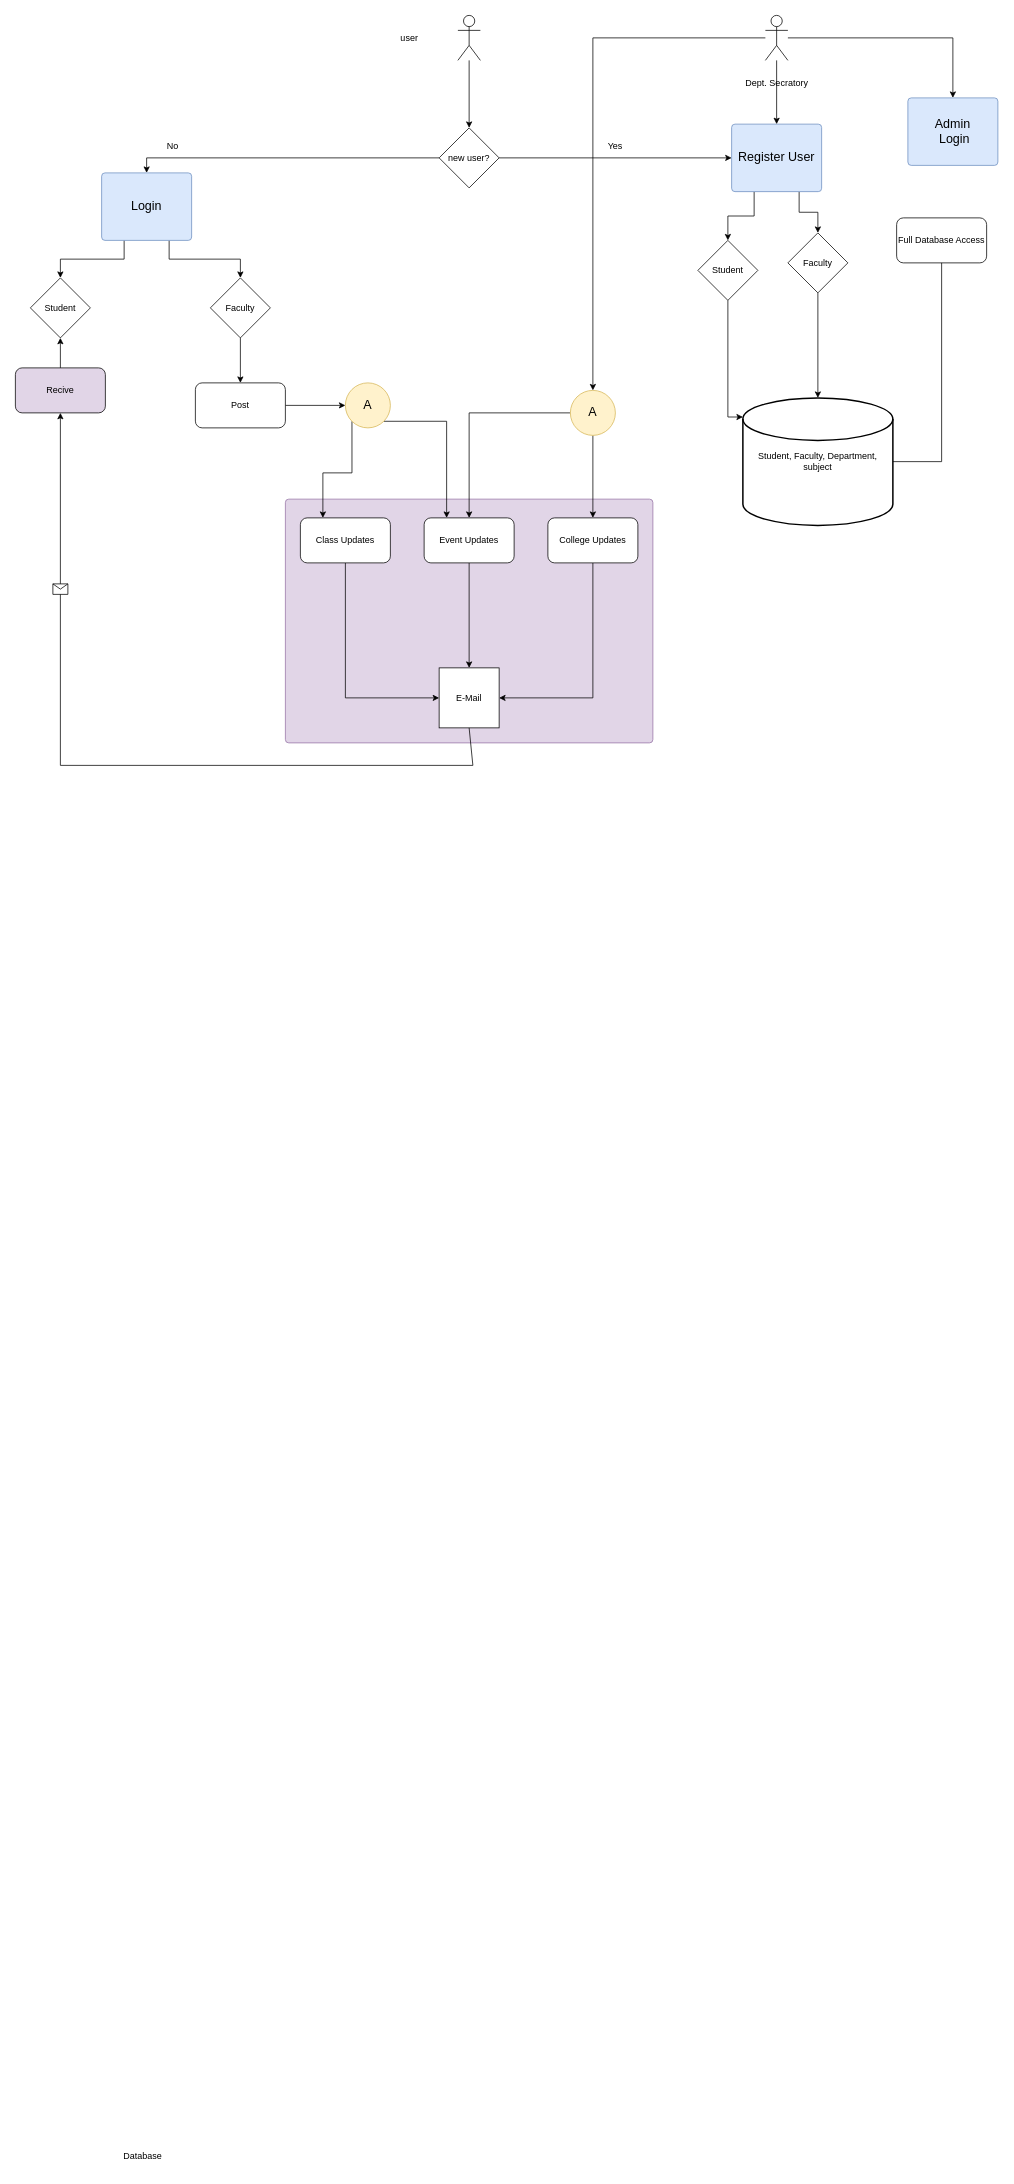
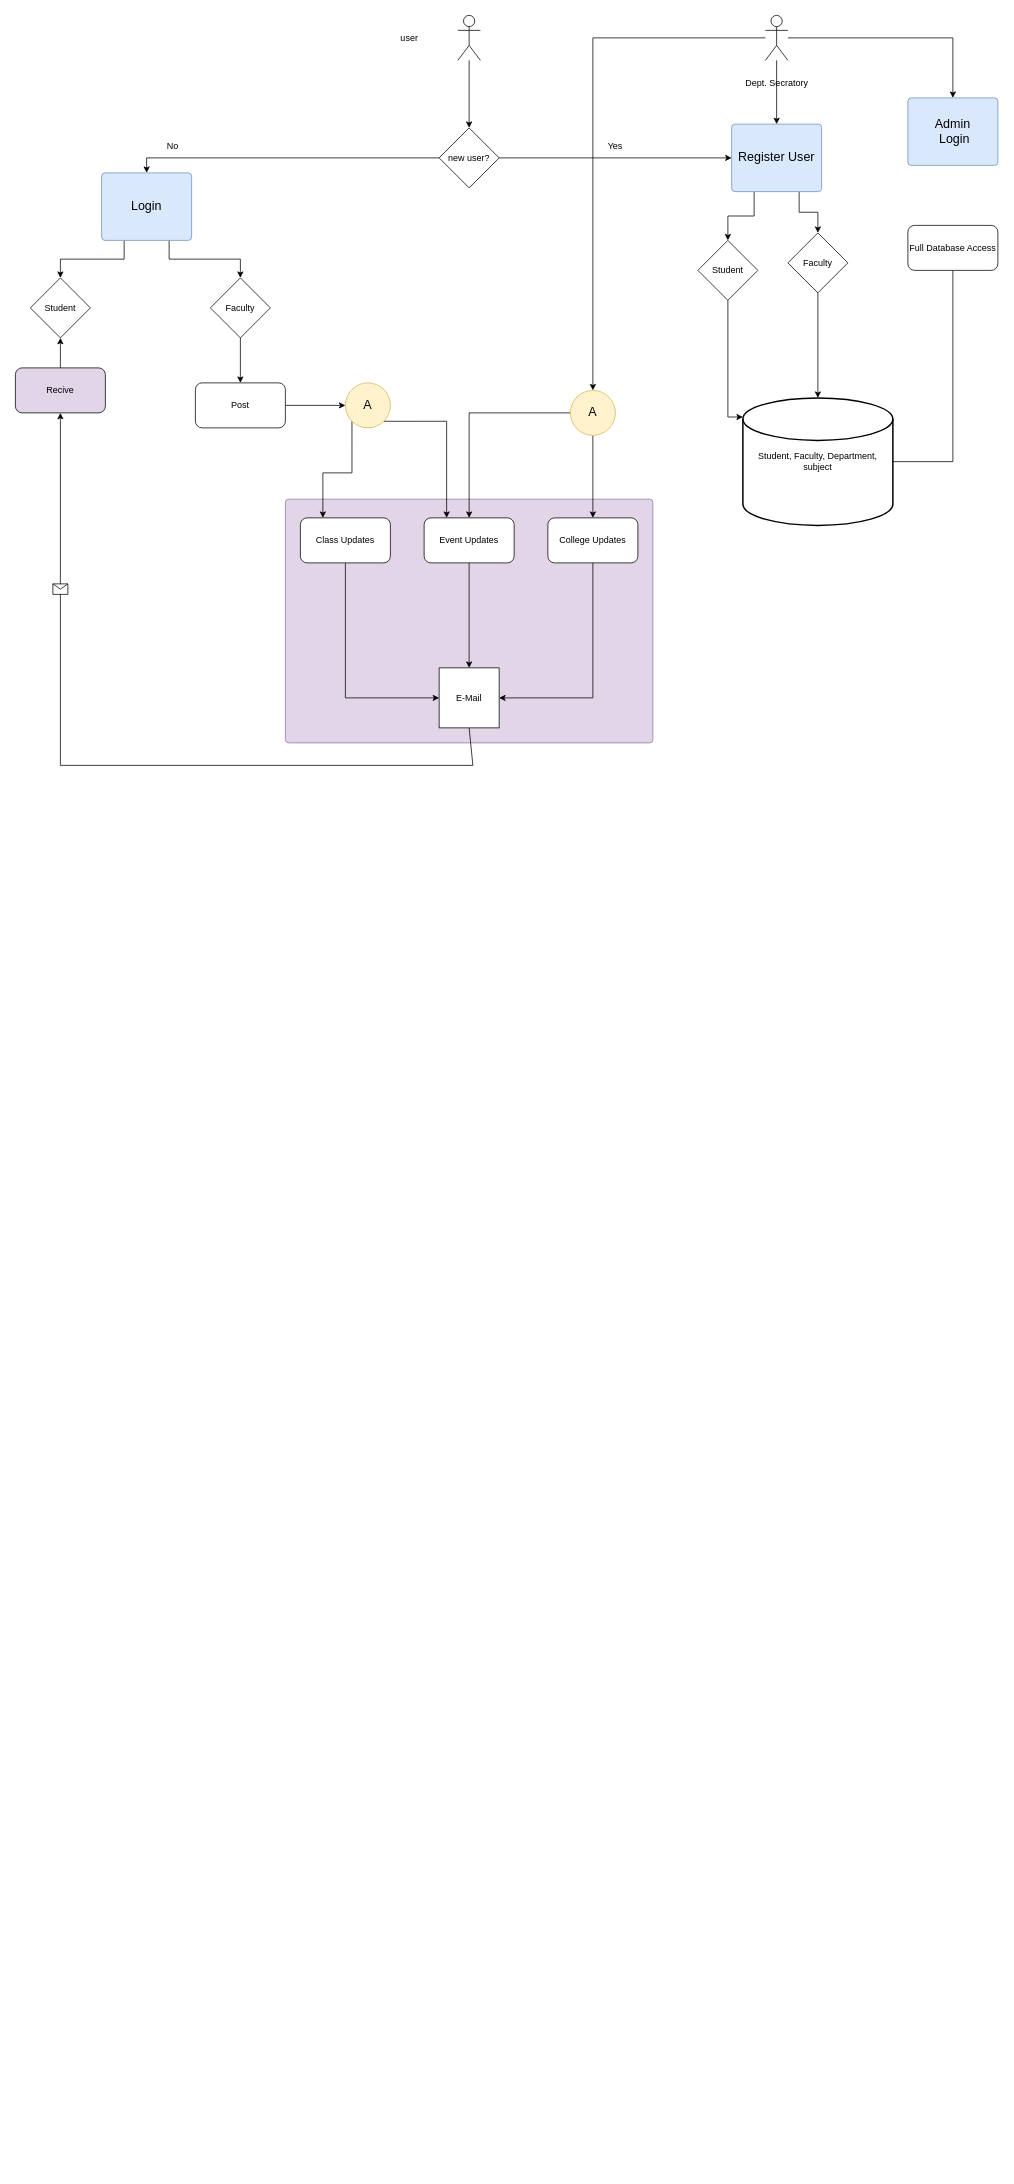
  <mxCell id="0" />
  <mxCell id="1" parent="0" />
  <mxCell id="2" value="" style="html=1;overflow=block;blockSpacing=1;whiteSpace=wrap;fontSize=13;spacing=9;strokeColor=#9673a6;rounded=1;absoluteArcSize=1;arcSize=9;fillColor=#e1d5e7;strokeWidth=NaN;lucidId=ZE8gJfJp3wk3;" vertex="1" parent="1"><mxGeometry x="380" y="665" width="490" height="325" as="geometry" /></mxCell>
  <mxCell id="3" style="edgeStyle=orthogonalEdgeStyle;rounded=0;orthogonalLoop=1;jettySize=auto;html=1;entryX=0.5;entryY=0;entryDx=0;entryDy=0;" parent="1" source="4" target="7" edge="1"><mxGeometry relative="1" as="geometry" /></mxCell>
  <mxCell id="4" value="" style="shape=umlActor;verticalLabelPosition=bottom;verticalAlign=top;html=1;outlineConnect=0;" parent="1" vertex="1"><mxGeometry x="610" y="20" width="30" height="60" as="geometry" /></mxCell>
  <mxCell id="5" style="edgeStyle=orthogonalEdgeStyle;rounded=0;orthogonalLoop=1;jettySize=auto;html=1;exitX=0;exitY=0.5;exitDx=0;exitDy=0;entryX=0.5;entryY=0;entryDx=0;entryDy=0;" edge="1" parent="1" source="7" target="19"><mxGeometry relative="1" as="geometry" /></mxCell>
  <mxCell id="6" style="edgeStyle=orthogonalEdgeStyle;rounded=0;orthogonalLoop=1;jettySize=auto;html=1;exitX=1;exitY=0.5;exitDx=0;exitDy=0;entryX=0;entryY=0.5;entryDx=0;entryDy=0;" edge="1" parent="1" source="7" target="13"><mxGeometry relative="1" as="geometry" /></mxCell>
  <mxCell id="7" value="new user?" style="rhombus;whiteSpace=wrap;html=1;" parent="1" vertex="1"><mxGeometry x="585" y="170" width="80" height="80" as="geometry" /></mxCell>
  <mxCell id="8" value="&lt;div&gt;user&lt;/div&gt;" style="text;html=1;align=center;verticalAlign=middle;resizable=0;points=[];autosize=1;strokeColor=none;fillColor=none;" parent="1" vertex="1"><mxGeometry x="520" y="35" width="50" height="30" as="geometry" /></mxCell>
  <mxCell id="9" value="&lt;div&gt;Student, Faculty, Department,&lt;/div&gt;&lt;div&gt;subject&lt;br&gt;&lt;/div&gt;" style="strokeWidth=2;html=1;shape=mxgraph.flowchart.database;whiteSpace=wrap;" vertex="1" parent="1"><mxGeometry x="990" y="530" width="200" height="170" as="geometry" /></mxCell>
- <mxCell id="10" value="&lt;div&gt;Database&lt;/div&gt;" style="text;html=1;align=center;verticalAlign=middle;whiteSpace=wrap;rounded=0;" vertex="1" parent="1"><mxGeometry x="160" y="2860" width="60" height="30" as="geometry" /></mxCell>
  <mxCell id="11" style="edgeStyle=orthogonalEdgeStyle;rounded=0;orthogonalLoop=1;jettySize=auto;html=1;exitX=0.25;exitY=1;exitDx=0;exitDy=0;entryX=0.5;entryY=0;entryDx=0;entryDy=0;" edge="1" parent="1" source="13" target="14"><mxGeometry relative="1" as="geometry" /></mxCell>
  <mxCell id="12" style="edgeStyle=orthogonalEdgeStyle;rounded=0;orthogonalLoop=1;jettySize=auto;html=1;exitX=0.75;exitY=1;exitDx=0;exitDy=0;entryX=0.5;entryY=0;entryDx=0;entryDy=0;" edge="1" parent="1" source="13" target="16"><mxGeometry relative="1" as="geometry" /></mxCell>
  <mxCell id="13" value="Register User" style="html=1;overflow=block;blockSpacing=1;whiteSpace=wrap;fontSize=16.7;spacing=9;strokeColor=#6c8ebf;rounded=1;absoluteArcSize=1;arcSize=9;fillColor=#dae8fc;strokeWidth=NaN;lucidId=oy8gfB~6U9zj;" vertex="1" parent="1"><mxGeometry x="975" y="165" width="120" height="90" as="geometry" /></mxCell>
  <mxCell id="14" value="&lt;div&gt;Student&lt;/div&gt;" style="rhombus;whiteSpace=wrap;html=1;" vertex="1" parent="1"><mxGeometry x="930" y="320" width="80" height="80" as="geometry" /></mxCell>
  <mxCell id="15" style="edgeStyle=orthogonalEdgeStyle;rounded=0;orthogonalLoop=1;jettySize=auto;html=1;exitX=0.5;exitY=1;exitDx=0;exitDy=0;" edge="1" parent="1" source="16" target="9"><mxGeometry relative="1" as="geometry" /></mxCell>
  <mxCell id="16" value="Faculty" style="rhombus;whiteSpace=wrap;html=1;" vertex="1" parent="1"><mxGeometry x="1050" y="310" width="80" height="80" as="geometry" /></mxCell>
  <mxCell id="17" style="edgeStyle=orthogonalEdgeStyle;rounded=0;orthogonalLoop=1;jettySize=auto;html=1;exitX=0.25;exitY=1;exitDx=0;exitDy=0;entryX=0.5;entryY=0;entryDx=0;entryDy=0;" edge="1" parent="1" source="19" target="22"><mxGeometry relative="1" as="geometry" /></mxCell>
  <mxCell id="18" style="edgeStyle=orthogonalEdgeStyle;rounded=0;orthogonalLoop=1;jettySize=auto;html=1;exitX=0.75;exitY=1;exitDx=0;exitDy=0;entryX=0.5;entryY=0;entryDx=0;entryDy=0;" edge="1" parent="1" source="19" target="24"><mxGeometry relative="1" as="geometry" /></mxCell>
  <mxCell id="19" value="Login" style="html=1;overflow=block;blockSpacing=1;whiteSpace=wrap;fontSize=16.7;spacing=9;strokeColor=#6c8ebf;rounded=1;absoluteArcSize=1;arcSize=9;fillColor=#dae8fc;strokeWidth=NaN;lucidId=oy8gfB~6U9zj;" vertex="1" parent="1"><mxGeometry x="135" y="230" width="120" height="90" as="geometry" /></mxCell>
  <mxCell id="20" value="No" style="text;html=1;align=center;verticalAlign=middle;whiteSpace=wrap;rounded=0;" vertex="1" parent="1"><mxGeometry x="200" y="180" width="60" height="30" as="geometry" /></mxCell>
  <mxCell id="21" value="Yes" style="text;html=1;align=center;verticalAlign=middle;whiteSpace=wrap;rounded=0;" vertex="1" parent="1"><mxGeometry x="790" y="180" width="60" height="30" as="geometry" /></mxCell>
  <mxCell id="22" value="&lt;div&gt;Student&lt;/div&gt;" style="rhombus;whiteSpace=wrap;html=1;" vertex="1" parent="1"><mxGeometry x="40" y="370" width="80" height="80" as="geometry" /></mxCell>
  <mxCell id="23" style="edgeStyle=orthogonalEdgeStyle;rounded=0;orthogonalLoop=1;jettySize=auto;html=1;exitX=0.5;exitY=1;exitDx=0;exitDy=0;entryX=0.5;entryY=0;entryDx=0;entryDy=0;" edge="1" parent="1" source="24" target="41"><mxGeometry relative="1" as="geometry" /></mxCell>
  <mxCell id="24" value="Faculty" style="rhombus;whiteSpace=wrap;html=1;" vertex="1" parent="1"><mxGeometry x="280" y="370" width="80" height="80" as="geometry" /></mxCell>
- <mxCell id="25" value="Full Database Access" style="rounded=1;whiteSpace=wrap;html=1;" vertex="1" parent="1"><mxGeometry x="1195" y="290" width="120" height="60" as="geometry" /></mxCell>
+ <mxCell id="25" value="Full Database Access" style="rounded=1;whiteSpace=wrap;html=1;" vertex="1" parent="1"><mxGeometry x="1210" y="300" width="120" height="60" as="geometry" /></mxCell>
  <mxCell id="26" style="edgeStyle=orthogonalEdgeStyle;rounded=0;orthogonalLoop=1;jettySize=auto;html=1;entryX=0.5;entryY=0;entryDx=0;entryDy=0;" edge="1" parent="1" source="29" target="30"><mxGeometry relative="1" as="geometry" /></mxCell>
  <mxCell id="27" style="edgeStyle=orthogonalEdgeStyle;rounded=0;orthogonalLoop=1;jettySize=auto;html=1;entryX=0.5;entryY=0;entryDx=0;entryDy=0;" edge="1" parent="1" source="29" target="13"><mxGeometry relative="1" as="geometry" /></mxCell>
  <mxCell id="28" style="edgeStyle=orthogonalEdgeStyle;rounded=0;orthogonalLoop=1;jettySize=auto;html=1;entryX=0.5;entryY=0;entryDx=0;entryDy=0;" edge="1" parent="1" source="29" target="44"><mxGeometry relative="1" as="geometry" /></mxCell>
  <mxCell id="29" value="&lt;div&gt;Dept. Secratory&lt;/div&gt;" style="shape=umlActor;verticalLabelPosition=bottom;verticalAlign=middle;html=1;outlineConnect=0;movable=1;resizable=1;rotatable=1;deletable=1;editable=1;locked=0;connectable=1;" vertex="1" parent="1"><mxGeometry x="1020" y="20" width="30" height="60" as="geometry" /></mxCell>
  <mxCell id="30" value="&lt;div&gt;Admin&lt;/div&gt;&amp;nbsp;Login" style="html=1;overflow=block;blockSpacing=1;whiteSpace=wrap;fontSize=16.7;spacing=9;strokeColor=#6c8ebf;rounded=1;absoluteArcSize=1;arcSize=9;fillColor=#dae8fc;strokeWidth=NaN;lucidId=oy8gfB~6U9zj;" vertex="1" parent="1"><mxGeometry x="1210" y="130" width="120" height="90" as="geometry" /></mxCell>
  <mxCell id="31" style="edgeStyle=orthogonalEdgeStyle;rounded=0;orthogonalLoop=1;jettySize=auto;html=1;exitX=0.5;exitY=1;exitDx=0;exitDy=0;entryX=1;entryY=0.5;entryDx=0;entryDy=0;entryPerimeter=0;endArrow=none;" edge="1" parent="1" source="25" target="9"><mxGeometry relative="1" as="geometry" /></mxCell>
  <mxCell id="32" style="edgeStyle=orthogonalEdgeStyle;rounded=0;orthogonalLoop=1;jettySize=auto;html=1;exitX=0.5;exitY=1;exitDx=0;exitDy=0;entryX=0;entryY=0.15;entryDx=0;entryDy=0;entryPerimeter=0;" edge="1" parent="1" source="14" target="9"><mxGeometry relative="1" as="geometry" /></mxCell>
  <mxCell id="33" value="E-Mail" style="whiteSpace=wrap;html=1;aspect=fixed;" vertex="1" parent="1"><mxGeometry x="585" y="890" width="80" height="80" as="geometry" /></mxCell>
  <mxCell id="34" style="edgeStyle=orthogonalEdgeStyle;rounded=0;orthogonalLoop=1;jettySize=auto;html=1;exitX=0.5;exitY=1;exitDx=0;exitDy=0;entryX=0;entryY=0.5;entryDx=0;entryDy=0;" edge="1" parent="1" source="35" target="33"><mxGeometry relative="1" as="geometry" /></mxCell>
  <mxCell id="35" value="Class Updates" style="rounded=1;whiteSpace=wrap;html=1;" vertex="1" parent="1"><mxGeometry x="400" y="690" width="120" height="60" as="geometry" /></mxCell>
  <mxCell id="36" style="edgeStyle=orthogonalEdgeStyle;rounded=0;orthogonalLoop=1;jettySize=auto;html=1;exitX=0.5;exitY=1;exitDx=0;exitDy=0;entryX=0.5;entryY=0;entryDx=0;entryDy=0;" edge="1" parent="1" source="37" target="33"><mxGeometry relative="1" as="geometry" /></mxCell>
  <mxCell id="37" value="Event Updates" style="rounded=1;whiteSpace=wrap;html=1;" vertex="1" parent="1"><mxGeometry x="565" y="690" width="120" height="60" as="geometry" /></mxCell>
  <mxCell id="38" style="edgeStyle=orthogonalEdgeStyle;rounded=0;orthogonalLoop=1;jettySize=auto;html=1;exitX=0.5;exitY=1;exitDx=0;exitDy=0;entryX=1;entryY=0.5;entryDx=0;entryDy=0;" edge="1" parent="1" source="39" target="33"><mxGeometry relative="1" as="geometry" /></mxCell>
  <mxCell id="39" value="&lt;div&gt;College Updates&lt;/div&gt;" style="rounded=1;whiteSpace=wrap;html=1;" vertex="1" parent="1"><mxGeometry x="730" y="690" width="120" height="60" as="geometry" /></mxCell>
  <mxCell id="40" style="edgeStyle=orthogonalEdgeStyle;rounded=0;orthogonalLoop=1;jettySize=auto;html=1;exitX=1;exitY=0.5;exitDx=0;exitDy=0;entryX=0;entryY=0.5;entryDx=0;entryDy=0;" edge="1" parent="1" source="41" target="47"><mxGeometry relative="1" as="geometry" /></mxCell>
  <mxCell id="41" value="Post" style="rounded=1;whiteSpace=wrap;html=1;" vertex="1" parent="1"><mxGeometry x="260" y="510" width="120" height="60" as="geometry" /></mxCell>
  <mxCell id="42" style="edgeStyle=orthogonalEdgeStyle;rounded=0;orthogonalLoop=1;jettySize=auto;html=1;exitX=0.5;exitY=1;exitDx=0;exitDy=0;entryX=0.5;entryY=0;entryDx=0;entryDy=0;" edge="1" parent="1" source="44" target="39"><mxGeometry relative="1" as="geometry" /></mxCell>
  <mxCell id="43" style="edgeStyle=orthogonalEdgeStyle;rounded=0;orthogonalLoop=1;jettySize=auto;html=1;exitX=0;exitY=0.5;exitDx=0;exitDy=0;entryX=0.5;entryY=0;entryDx=0;entryDy=0;" edge="1" parent="1" source="44" target="37"><mxGeometry relative="1" as="geometry" /></mxCell>
  <mxCell id="44" value="A" style="html=1;overflow=block;blockSpacing=1;whiteSpace=wrap;ellipse;fontSize=16.8;align=center;spacing=3.8;strokeColor=#d6b656;rounded=1;absoluteArcSize=1;arcSize=12;fillColor=#fff2cc;strokeWidth=NaN;lucidId=lk9gmiahgrI7;" vertex="1" parent="1"><mxGeometry x="760" y="520" width="60" height="60" as="geometry" /></mxCell>
  <mxCell id="45" style="edgeStyle=orthogonalEdgeStyle;rounded=0;orthogonalLoop=1;jettySize=auto;html=1;exitX=0;exitY=1;exitDx=0;exitDy=0;entryX=0.25;entryY=0;entryDx=0;entryDy=0;" edge="1" parent="1" source="47" target="35"><mxGeometry relative="1" as="geometry" /></mxCell>
  <mxCell id="46" style="edgeStyle=orthogonalEdgeStyle;rounded=0;orthogonalLoop=1;jettySize=auto;html=1;exitX=1;exitY=1;exitDx=0;exitDy=0;entryX=0.25;entryY=0;entryDx=0;entryDy=0;" edge="1" parent="1" source="47" target="37"><mxGeometry relative="1" as="geometry" /></mxCell>
  <mxCell id="47" value="A" style="html=1;overflow=block;blockSpacing=1;whiteSpace=wrap;ellipse;fontSize=16.8;align=center;spacing=3.8;strokeColor=#d6b656;rounded=1;absoluteArcSize=1;arcSize=12;fillColor=#fff2cc;strokeWidth=NaN;lucidId=lk9gmiahgrI7;" vertex="1" parent="1"><mxGeometry x="460" y="510" width="60" height="60" as="geometry" /></mxCell>
  <mxCell id="48" value="" style="endArrow=classic;html=1;rounded=0;jumpStyle=arc;entryX=0.5;entryY=1;entryDx=0;entryDy=0;" edge="1" parent="1" target="53"><mxGeometry relative="1" as="geometry"><mxPoint x="80" y="1020" as="sourcePoint" /><mxPoint x="80" y="580" as="targetPoint" /></mxGeometry></mxCell>
  <mxCell id="49" value="" style="shape=message;html=1;outlineConnect=0;" vertex="1" parent="48"><mxGeometry width="20" height="14" relative="1" as="geometry"><mxPoint x="-10" y="-7" as="offset" /></mxGeometry></mxCell>
  <mxCell id="50" value="" style="endArrow=none;html=1;rounded=0;" edge="1" parent="1"><mxGeometry width="50" height="50" relative="1" as="geometry"><mxPoint x="80" y="1020" as="sourcePoint" /><mxPoint x="630" y="1020" as="targetPoint" /></mxGeometry></mxCell>
  <mxCell id="51" value="" style="endArrow=none;html=1;rounded=0;entryX=0.5;entryY=1;entryDx=0;entryDy=0;" edge="1" parent="1" target="33"><mxGeometry width="50" height="50" relative="1" as="geometry"><mxPoint x="630" y="1020" as="sourcePoint" /><mxPoint x="670" y="1050" as="targetPoint" /></mxGeometry></mxCell>
  <mxCell id="52" style="edgeStyle=orthogonalEdgeStyle;rounded=0;orthogonalLoop=1;jettySize=auto;html=1;exitX=0.5;exitY=0;exitDx=0;exitDy=0;entryX=0.5;entryY=1;entryDx=0;entryDy=0;" edge="1" parent="1" source="53" target="22"><mxGeometry relative="1" as="geometry" /></mxCell>
  <mxCell id="53" value="Recive" style="rounded=1;whiteSpace=wrap;html=1;fillColor=#e1d5e7;" vertex="1" parent="1"><mxGeometry x="20" y="490" width="120" height="60" as="geometry" /></mxCell>
